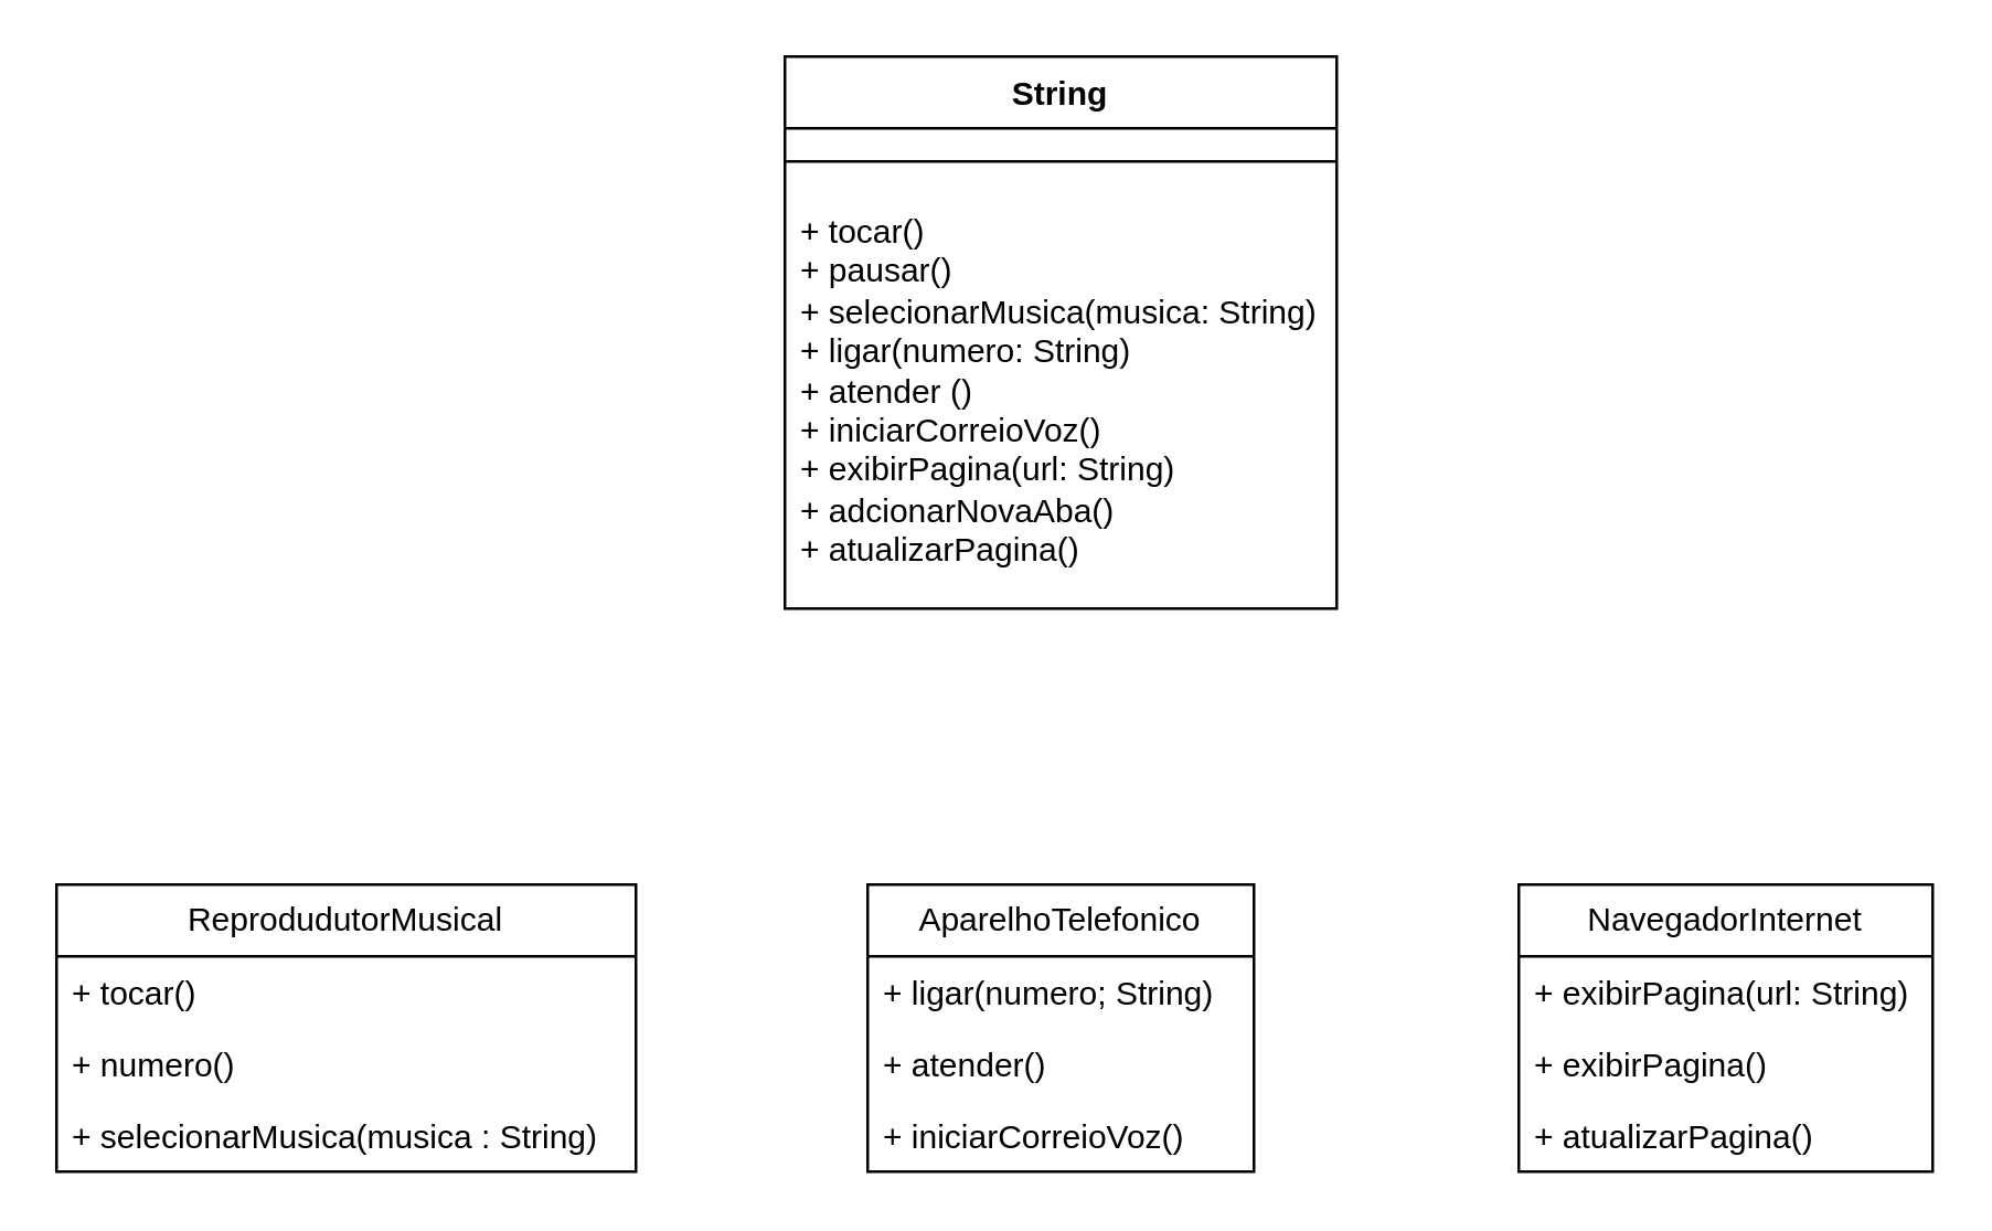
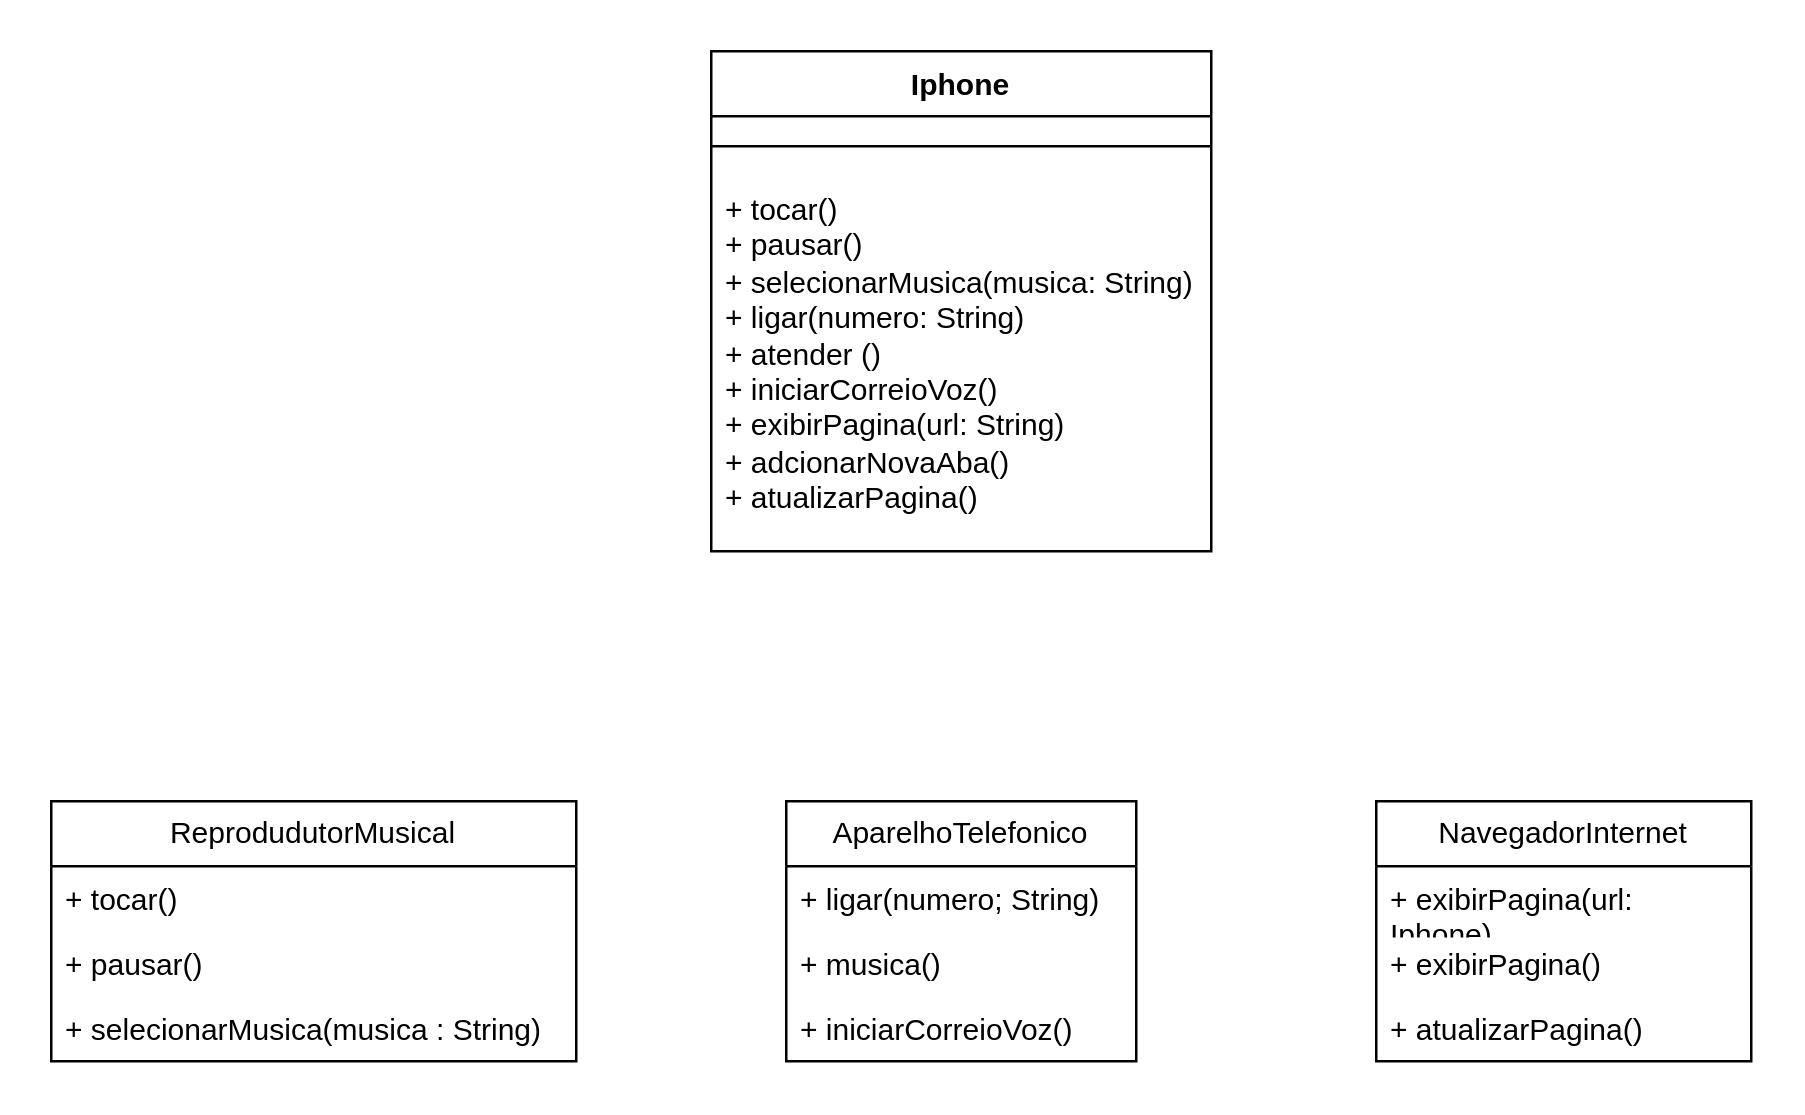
  <mxCell id="0" />
  <mxCell id="1" parent="0" />
- <mxCell id="2" value="String" style="swimlane;fontStyle=1;align=center;verticalAlign=top;childLayout=stackLayout;horizontal=1;startSize=26;horizontalStack=0;resizeParent=1;resizeParentMax=0;resizeLast=0;collapsible=1;marginBottom=0;whiteSpace=wrap;html=1;" vertex="1" parent="1"><mxGeometry x="284" y="20" width="200" height="200" as="geometry"><mxRectangle x="334" y="542" width="80" height="30" as="alternateBounds" /></mxGeometry></mxCell>
+ <mxCell id="2" value="Iphone" style="swimlane;fontStyle=1;align=center;verticalAlign=top;childLayout=stackLayout;horizontal=1;startSize=26;horizontalStack=0;resizeParent=1;resizeParentMax=0;resizeLast=0;collapsible=1;marginBottom=0;whiteSpace=wrap;html=1;" vertex="1" parent="1"><mxGeometry x="284" y="20" width="200" height="200" as="geometry"><mxRectangle x="334" y="542" width="80" height="30" as="alternateBounds" /></mxGeometry></mxCell>
  <mxCell id="3" value="" style="line;strokeWidth=1;fillColor=none;align=left;verticalAlign=middle;spacingTop=-1;spacingLeft=3;spacingRight=3;rotatable=0;labelPosition=right;points=[];portConstraint=eastwest;strokeColor=inherit;" vertex="1" parent="2"><mxGeometry y="26" width="200" height="24" as="geometry" /></mxCell>
  <mxCell id="4" value="+ tocar()&lt;div&gt;+ pausar()&lt;/div&gt;&lt;div&gt;+ selecionarMusica(musica: String)&lt;/div&gt;&lt;div&gt;+ ligar(numero: String)&lt;/div&gt;&lt;div&gt;+ atender ()&lt;/div&gt;&lt;div&gt;+ iniciarCorreioVoz()&lt;/div&gt;&lt;div&gt;+ exibirPagina(url: String)&lt;/div&gt;&lt;div&gt;+ adcionarNovaAba()&lt;/div&gt;&lt;div&gt;+ atualizarPagina()&lt;/div&gt;" style="text;strokeColor=none;fillColor=none;align=left;verticalAlign=top;spacingLeft=4;spacingRight=4;overflow=hidden;rotatable=0;points=[[0,0.5],[1,0.5]];portConstraint=eastwest;whiteSpace=wrap;html=1;" vertex="1" parent="2"><mxGeometry y="50" width="200" height="150" as="geometry" /></mxCell>
  <mxCell id="5" value="ReprodudutorMusical" style="swimlane;fontStyle=0;childLayout=stackLayout;horizontal=1;startSize=26;fillColor=none;horizontalStack=0;resizeParent=1;resizeParentMax=0;resizeLast=0;collapsible=1;marginBottom=0;whiteSpace=wrap;html=1;" vertex="1" parent="1"><mxGeometry x="20" y="320" width="210" height="104" as="geometry" /></mxCell>
  <mxCell id="6" value="+ tocar()&lt;div&gt;&lt;br&gt;&lt;/div&gt;" style="text;strokeColor=none;fillColor=none;align=left;verticalAlign=top;spacingLeft=4;spacingRight=4;overflow=hidden;rotatable=0;points=[[0,0.5],[1,0.5]];portConstraint=eastwest;whiteSpace=wrap;html=1;" vertex="1" parent="5"><mxGeometry y="26" width="210" height="26" as="geometry" /></mxCell>
- <mxCell id="7" value="+ numero()" style="text;strokeColor=none;fillColor=none;align=left;verticalAlign=top;spacingLeft=4;spacingRight=4;overflow=hidden;rotatable=0;points=[[0,0.5],[1,0.5]];portConstraint=eastwest;whiteSpace=wrap;html=1;" vertex="1" parent="5"><mxGeometry y="52" width="210" height="26" as="geometry" /></mxCell>
+ <mxCell id="7" value="+ pausar()" style="text;strokeColor=none;fillColor=none;align=left;verticalAlign=top;spacingLeft=4;spacingRight=4;overflow=hidden;rotatable=0;points=[[0,0.5],[1,0.5]];portConstraint=eastwest;whiteSpace=wrap;html=1;" vertex="1" parent="5"><mxGeometry y="52" width="210" height="26" as="geometry" /></mxCell>
  <mxCell id="8" value="+ selecionarMusica(musica : String)" style="text;strokeColor=none;fillColor=none;align=left;verticalAlign=top;spacingLeft=4;spacingRight=4;overflow=hidden;rotatable=0;points=[[0,0.5],[1,0.5]];portConstraint=eastwest;whiteSpace=wrap;html=1;" vertex="1" parent="5"><mxGeometry y="78" width="210" height="26" as="geometry" /></mxCell>
  <mxCell id="9" value="AparelhoTelefonico" style="swimlane;fontStyle=0;childLayout=stackLayout;horizontal=1;startSize=26;fillColor=none;horizontalStack=0;resizeParent=1;resizeParentMax=0;resizeLast=0;collapsible=1;marginBottom=0;whiteSpace=wrap;html=1;" vertex="1" parent="1"><mxGeometry x="314" y="320" width="140" height="104" as="geometry" /></mxCell>
  <mxCell id="10" value="+ ligar(numero; String)" style="text;strokeColor=none;fillColor=none;align=left;verticalAlign=top;spacingLeft=4;spacingRight=4;overflow=hidden;rotatable=0;points=[[0,0.5],[1,0.5]];portConstraint=eastwest;whiteSpace=wrap;html=1;" vertex="1" parent="9"><mxGeometry y="26" width="140" height="26" as="geometry" /></mxCell>
- <mxCell id="11" value="+ atender()" style="text;strokeColor=none;fillColor=none;align=left;verticalAlign=top;spacingLeft=4;spacingRight=4;overflow=hidden;rotatable=0;points=[[0,0.5],[1,0.5]];portConstraint=eastwest;whiteSpace=wrap;html=1;" vertex="1" parent="9"><mxGeometry y="52" width="140" height="26" as="geometry" /></mxCell>
+ <mxCell id="11" value="+ musica()" style="text;strokeColor=none;fillColor=none;align=left;verticalAlign=top;spacingLeft=4;spacingRight=4;overflow=hidden;rotatable=0;points=[[0,0.5],[1,0.5]];portConstraint=eastwest;whiteSpace=wrap;html=1;" vertex="1" parent="9"><mxGeometry y="52" width="140" height="26" as="geometry" /></mxCell>
  <mxCell id="12" value="+ iniciarCorreioVoz()" style="text;strokeColor=none;fillColor=none;align=left;verticalAlign=top;spacingLeft=4;spacingRight=4;overflow=hidden;rotatable=0;points=[[0,0.5],[1,0.5]];portConstraint=eastwest;whiteSpace=wrap;html=1;" vertex="1" parent="9"><mxGeometry y="78" width="140" height="26" as="geometry" /></mxCell>
  <mxCell id="13" value="NavegadorInternet" style="swimlane;fontStyle=0;childLayout=stackLayout;horizontal=1;startSize=26;fillColor=none;horizontalStack=0;resizeParent=1;resizeParentMax=0;resizeLast=0;collapsible=1;marginBottom=0;whiteSpace=wrap;html=1;" vertex="1" parent="1"><mxGeometry x="550" y="320" width="150" height="104" as="geometry" /></mxCell>
- <mxCell id="14" value="+ exibirPagina(url: String)" style="text;strokeColor=none;fillColor=none;align=left;verticalAlign=top;spacingLeft=4;spacingRight=4;overflow=hidden;rotatable=0;points=[[0,0.5],[1,0.5]];portConstraint=eastwest;whiteSpace=wrap;html=1;" vertex="1" parent="13"><mxGeometry y="26" width="150" height="26" as="geometry" /></mxCell>
+ <mxCell id="14" value="+ exibirPagina(url: Iphone)" style="text;strokeColor=none;fillColor=none;align=left;verticalAlign=top;spacingLeft=4;spacingRight=4;overflow=hidden;rotatable=0;points=[[0,0.5],[1,0.5]];portConstraint=eastwest;whiteSpace=wrap;html=1;" vertex="1" parent="13"><mxGeometry y="26" width="150" height="26" as="geometry" /></mxCell>
  <mxCell id="15" value="+ exibirPagina()" style="text;strokeColor=none;fillColor=none;align=left;verticalAlign=top;spacingLeft=4;spacingRight=4;overflow=hidden;rotatable=0;points=[[0,0.5],[1,0.5]];portConstraint=eastwest;whiteSpace=wrap;html=1;" vertex="1" parent="13"><mxGeometry y="52" width="150" height="26" as="geometry" /></mxCell>
  <mxCell id="16" value="+ atualizarPagina()" style="text;strokeColor=none;fillColor=none;align=left;verticalAlign=top;spacingLeft=4;spacingRight=4;overflow=hidden;rotatable=0;points=[[0,0.5],[1,0.5]];portConstraint=eastwest;whiteSpace=wrap;html=1;" vertex="1" parent="13"><mxGeometry y="78" width="150" height="26" as="geometry" /></mxCell>
